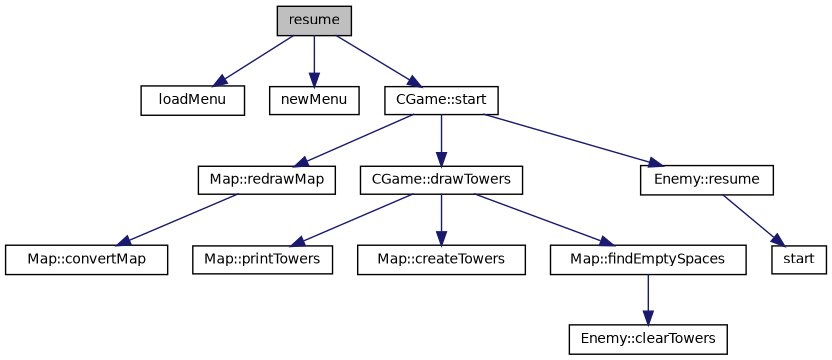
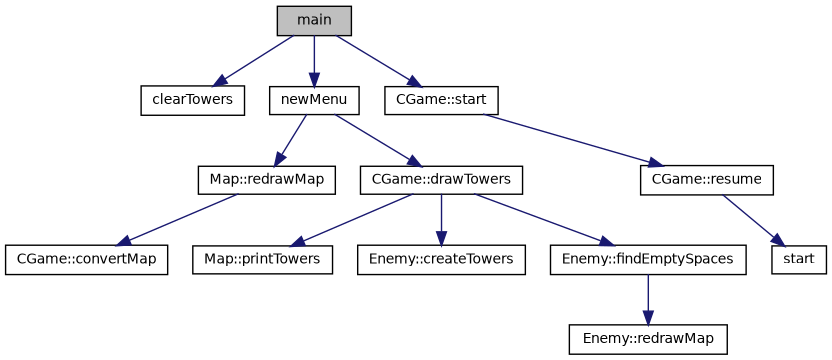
  digraph {
    fontname="DejaVu Sans"
    rankdir=TB
    node [color=black fillcolor=white fontname="DejaVu Sans" fontsize=10 shape=record style=filled]
    edge [color=midnightblue fontname="DejaVu Sans" fontsize=10 labelfontname=Helvetica labelfontsize=10 style=solid]
-   n1 [fillcolor=grey75 fontcolor=black height=0.2 label=resume width=0.4]
-   n2 [height=0.2 label=loadMenu width=0.4]
+   n1 [fillcolor=grey75 fontcolor=black height=0.2 label=main width=0.4]
+   n2 [height=0.2 label=clearTowers width=0.4]
    n3 [height=0.2 label=newMenu width=0.4]
    n4 [height=0.2 label="CGame::start" width=0.4]
    n5 [height=0.2 label="CGame::drawTowers" width=0.4]
    n6 [height=0.2 label="Map::redrawMap" width=0.4]
-   n7 [height=0.2 label="Enemy::resume" width=0.4]
-   n8 [height=0.2 label="Map::createTowers" width=0.4]
-   n9 [height=0.2 label="Map::findEmptySpaces" width=0.4]
+   n7 [height=0.2 label="CGame::resume" width=0.4]
+   n8 [height=0.2 label="Enemy::createTowers" width=0.4]
+   n9 [height=0.2 label="Enemy::findEmptySpaces" width=0.4]
    n10 [height=0.2 label="Map::printTowers" width=0.4]
-   n11 [height=0.2 label="Map::convertMap" width=0.4]
+   n11 [height=0.2 label="CGame::convertMap" width=0.4]
    n12 [height=0.2 label=start width=0.4]
-   n13 [height=0.2 label="Enemy::clearTowers" width=0.4]
+   n13 [height=0.2 label="Enemy::redrawMap" width=0.4]
    n1 -> n2
    n1 -> n3
    n1 -> n4
-   n4 -> n5
-   n4 -> n6
+   n3 -> n5
+   n3 -> n6
    n4 -> n7
    n5 -> n8
    n5 -> n9
    n5 -> n10
    n6 -> n11
    n7 -> n12
    n9 -> n13
  }
